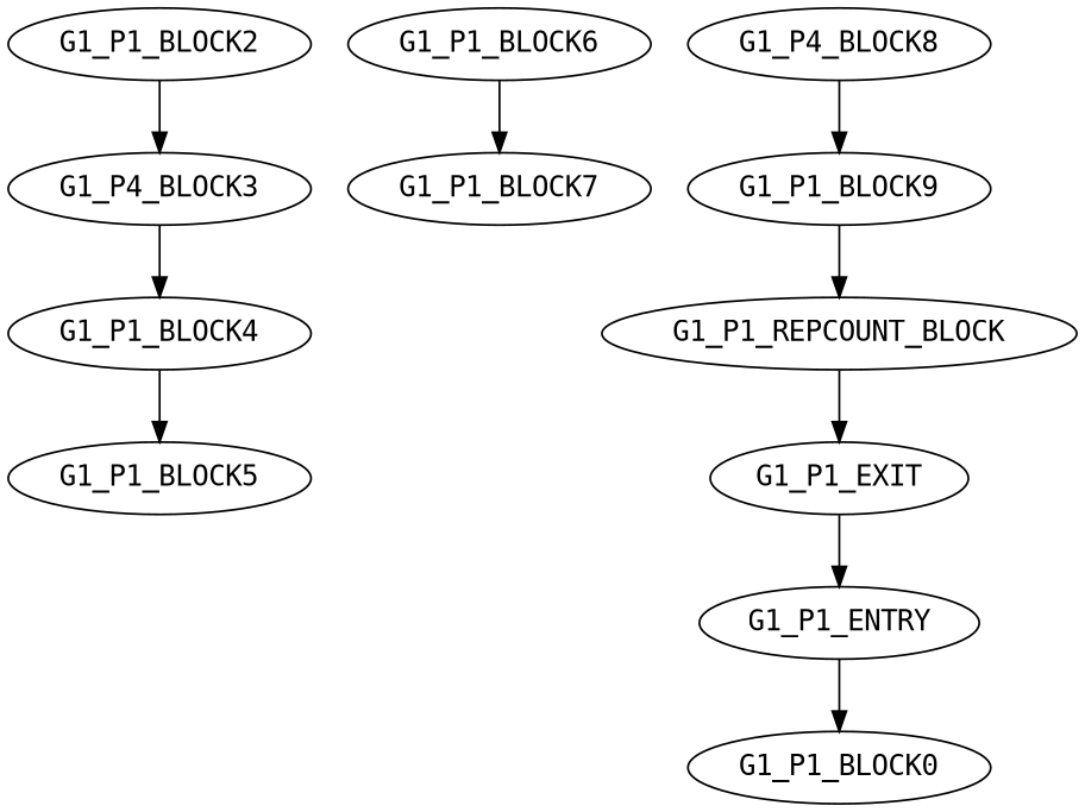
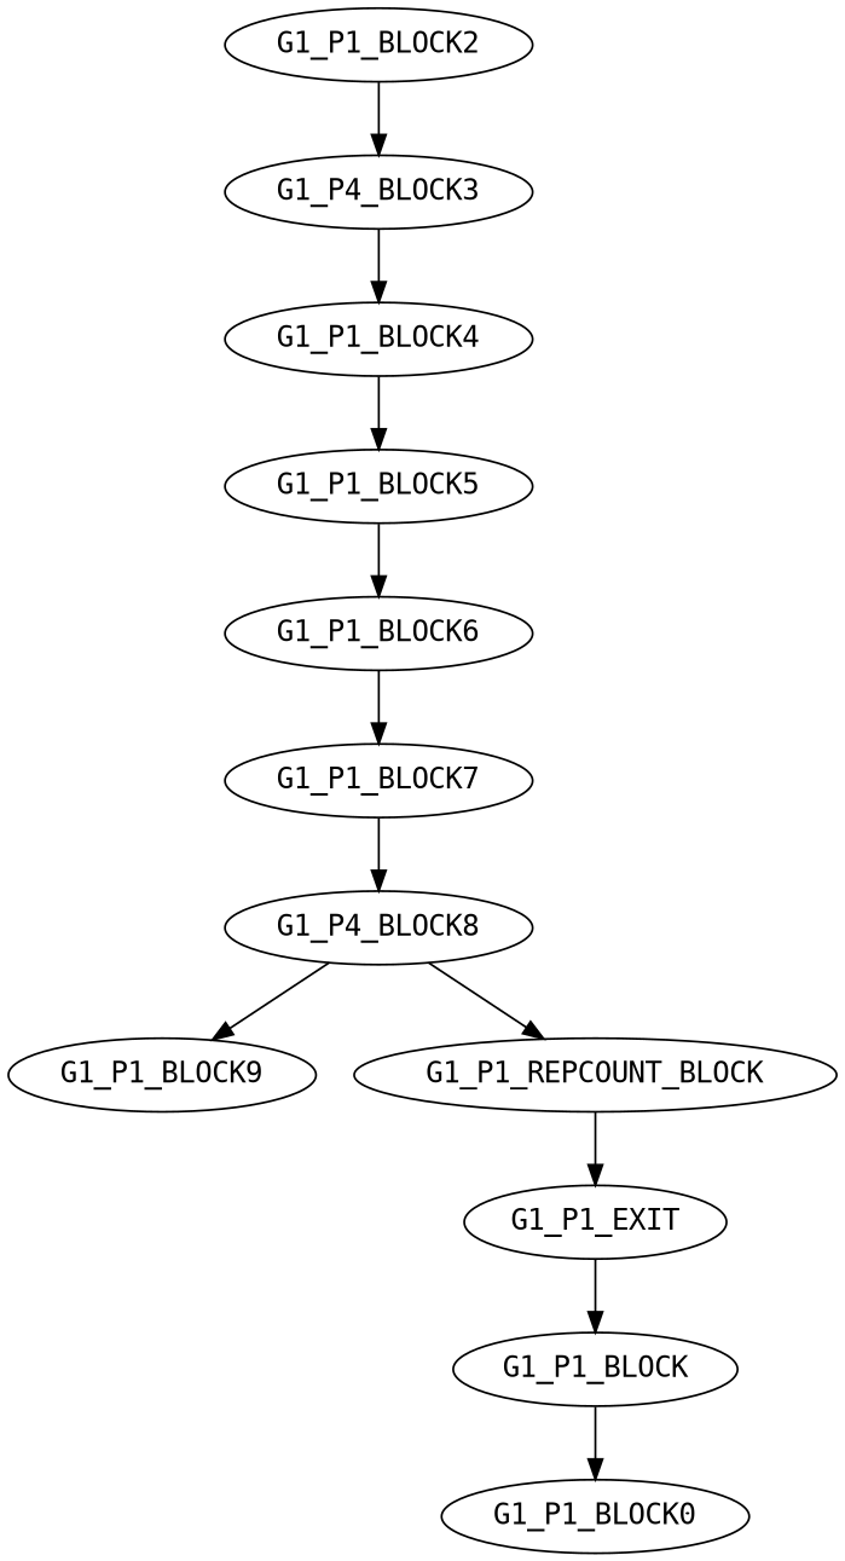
  digraph {
    fontname="DejaVu Sans Mono"
    node [cpu=0 fontname="DejaVu Sans Mono" patentry=false patexit=false pattern=G1_P1 qhi=0 qil=0 qlo=0 tperiod=100000000 type=block]
    edge [fontname="DejaVu Sans Mono" type=defdst]
    n1 [label=G1_P4_BLOCK3]
    G1_P1_BLOCK2
    G1_P1_BLOCK4
    G1_P1_BLOCK5
    G1_P1_BLOCK6
    G1_P1_BLOCK7
    n7 [label=G1_P4_BLOCK8]
    G1_P1_BLOCK9
    G1_P1_REPCOUNT_BLOCK [qlo=1 tperiod=0]
    G1_P1_EXIT [patexit=true qhi=1 qil=1 qlo=1]
-   G1_P1_ENTRY [patentry=true]
+   G1_P1_ENTRY [patentry=true label=G1_P1_BLOCK]
    G1_P1_BLOCK0
    n1 -> G1_P1_BLOCK4
    G1_P1_BLOCK2 -> n1
    G1_P1_BLOCK4 -> G1_P1_BLOCK5
+   G1_P1_BLOCK5 -> G1_P1_BLOCK6
    G1_P1_BLOCK6 -> G1_P1_BLOCK7
+   G1_P1_BLOCK7 -> n7
    n7 -> G1_P1_BLOCK9
-   G1_P1_BLOCK9 -> G1_P1_REPCOUNT_BLOCK
+   n7 -> G1_P1_REPCOUNT_BLOCK
    G1_P1_REPCOUNT_BLOCK -> G1_P1_EXIT
    G1_P1_EXIT -> G1_P1_ENTRY
    G1_P1_ENTRY -> G1_P1_BLOCK0
  }
